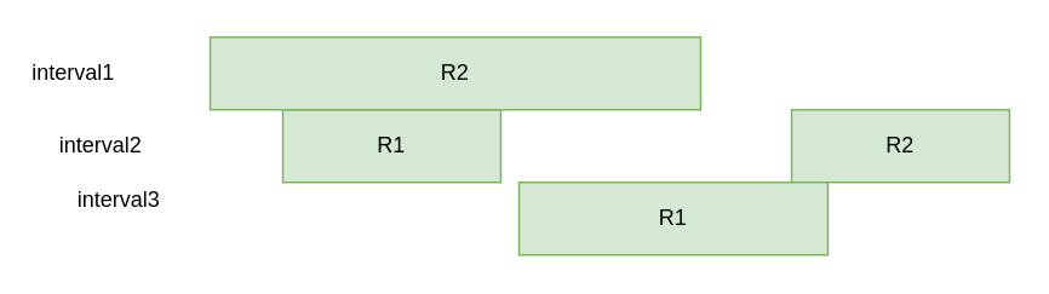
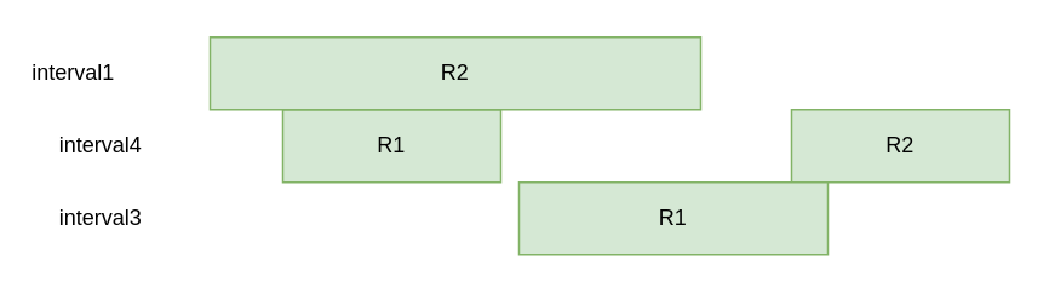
  <mxCell id="0" />
  <mxCell id="1" parent="0" />
  <mxCell id="2" value="R1" style="rounded=0;whiteSpace=wrap;html=1;fillColor=#d5e8d4;strokeColor=#82b366;" vertex="1" parent="1"><mxGeometry x="155" y="60" width="120" height="40" as="geometry" /></mxCell>
  <mxCell id="3" value="R2" style="rounded=0;whiteSpace=wrap;html=1;fillColor=#d5e8d4;strokeColor=#82b366;" vertex="1" parent="1"><mxGeometry x="435" y="60" width="120" height="40" as="geometry" /></mxCell>
  <mxCell id="4" value="R1" style="rounded=0;whiteSpace=wrap;html=1;fillColor=#d5e8d4;strokeColor=#82b366;" vertex="1" parent="1"><mxGeometry x="285" y="100" width="170" height="40" as="geometry" /></mxCell>
- <mxCell id="5" value="interval2" style="text;html=1;strokeColor=none;fillColor=none;align=center;verticalAlign=middle;whiteSpace=wrap;rounded=0;" vertex="1" parent="1"><mxGeometry x="35" y="70" width="40" height="20" as="geometry" /></mxCell>
- <mxCell id="6" value="interval3" style="text;html=1;strokeColor=none;fillColor=none;align=center;verticalAlign=middle;whiteSpace=wrap;rounded=0;" vertex="1" parent="1"><mxGeometry x="45" y="100" width="40" height="20" as="geometry" /></mxCell>
+ <mxCell id="5" value="interval4" style="text;html=1;strokeColor=none;fillColor=none;align=center;verticalAlign=middle;whiteSpace=wrap;rounded=0;" vertex="1" parent="1"><mxGeometry x="35" y="70" width="40" height="20" as="geometry" /></mxCell>
+ <mxCell id="6" value="interval3" style="text;html=1;strokeColor=none;fillColor=none;align=center;verticalAlign=middle;whiteSpace=wrap;rounded=0;" vertex="1" parent="1"><mxGeometry x="35" y="110" width="40" height="20" as="geometry" /></mxCell>
  <mxCell id="7" value="R2" style="rounded=0;whiteSpace=wrap;html=1;fillColor=#d5e8d4;strokeColor=#82b366;" vertex="1" parent="1"><mxGeometry x="115" y="20" width="270" height="40" as="geometry" /></mxCell>
  <mxCell id="8" value="interval1" style="text;html=1;strokeColor=none;fillColor=none;align=center;verticalAlign=middle;whiteSpace=wrap;rounded=0;" vertex="1" parent="1"><mxGeometry x="20" y="30" width="40" height="20" as="geometry" /></mxCell>
